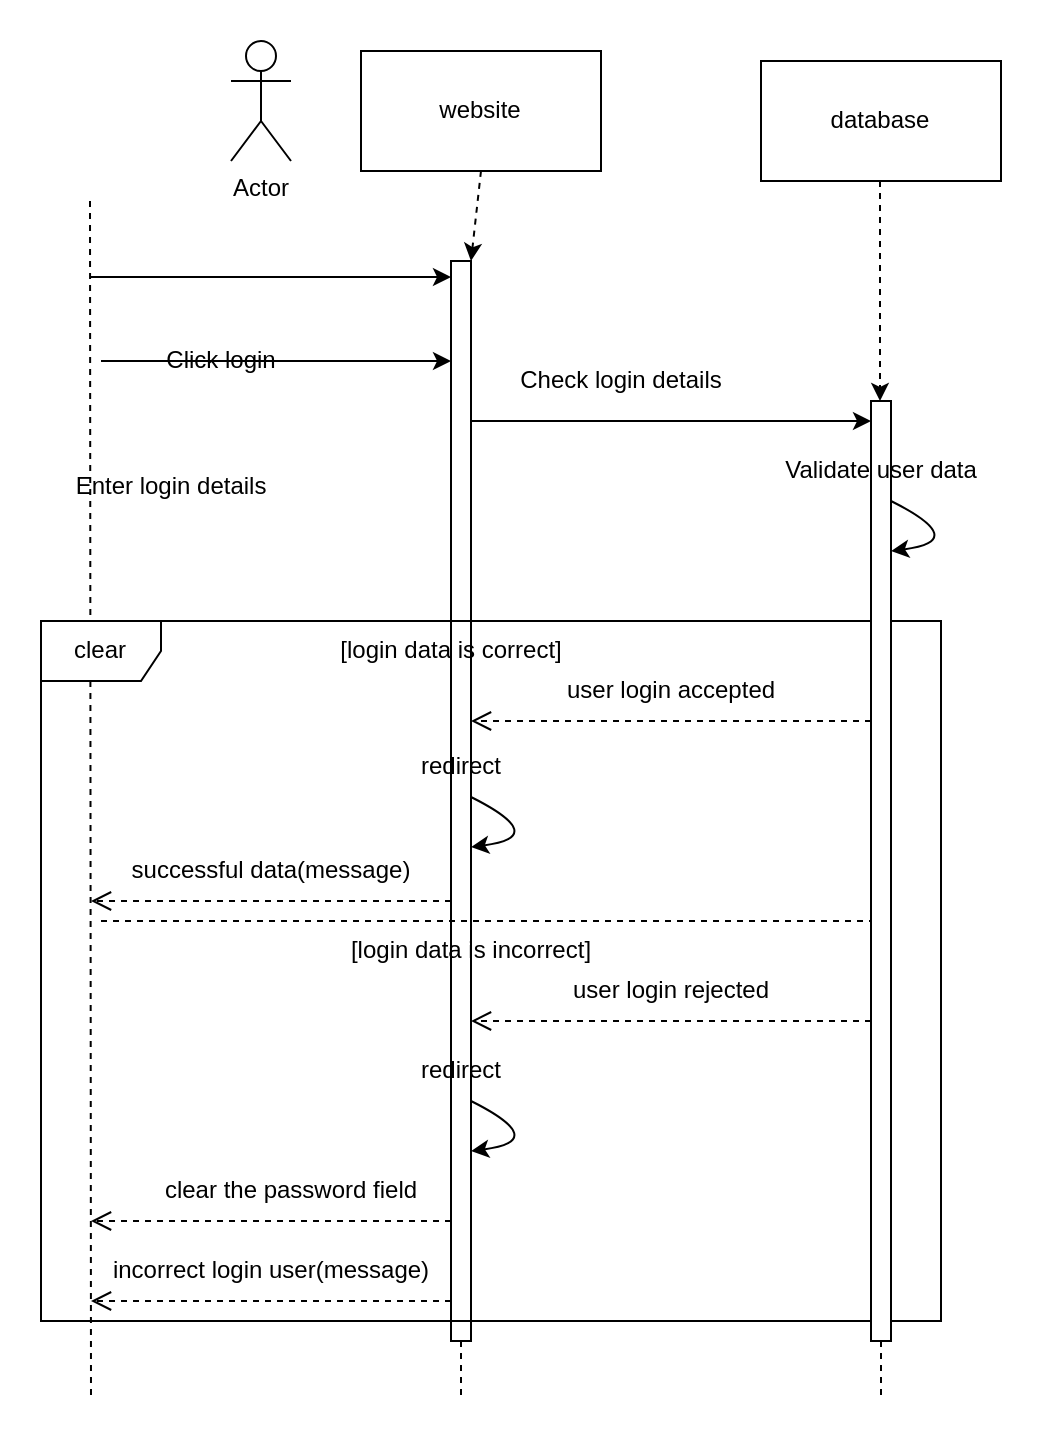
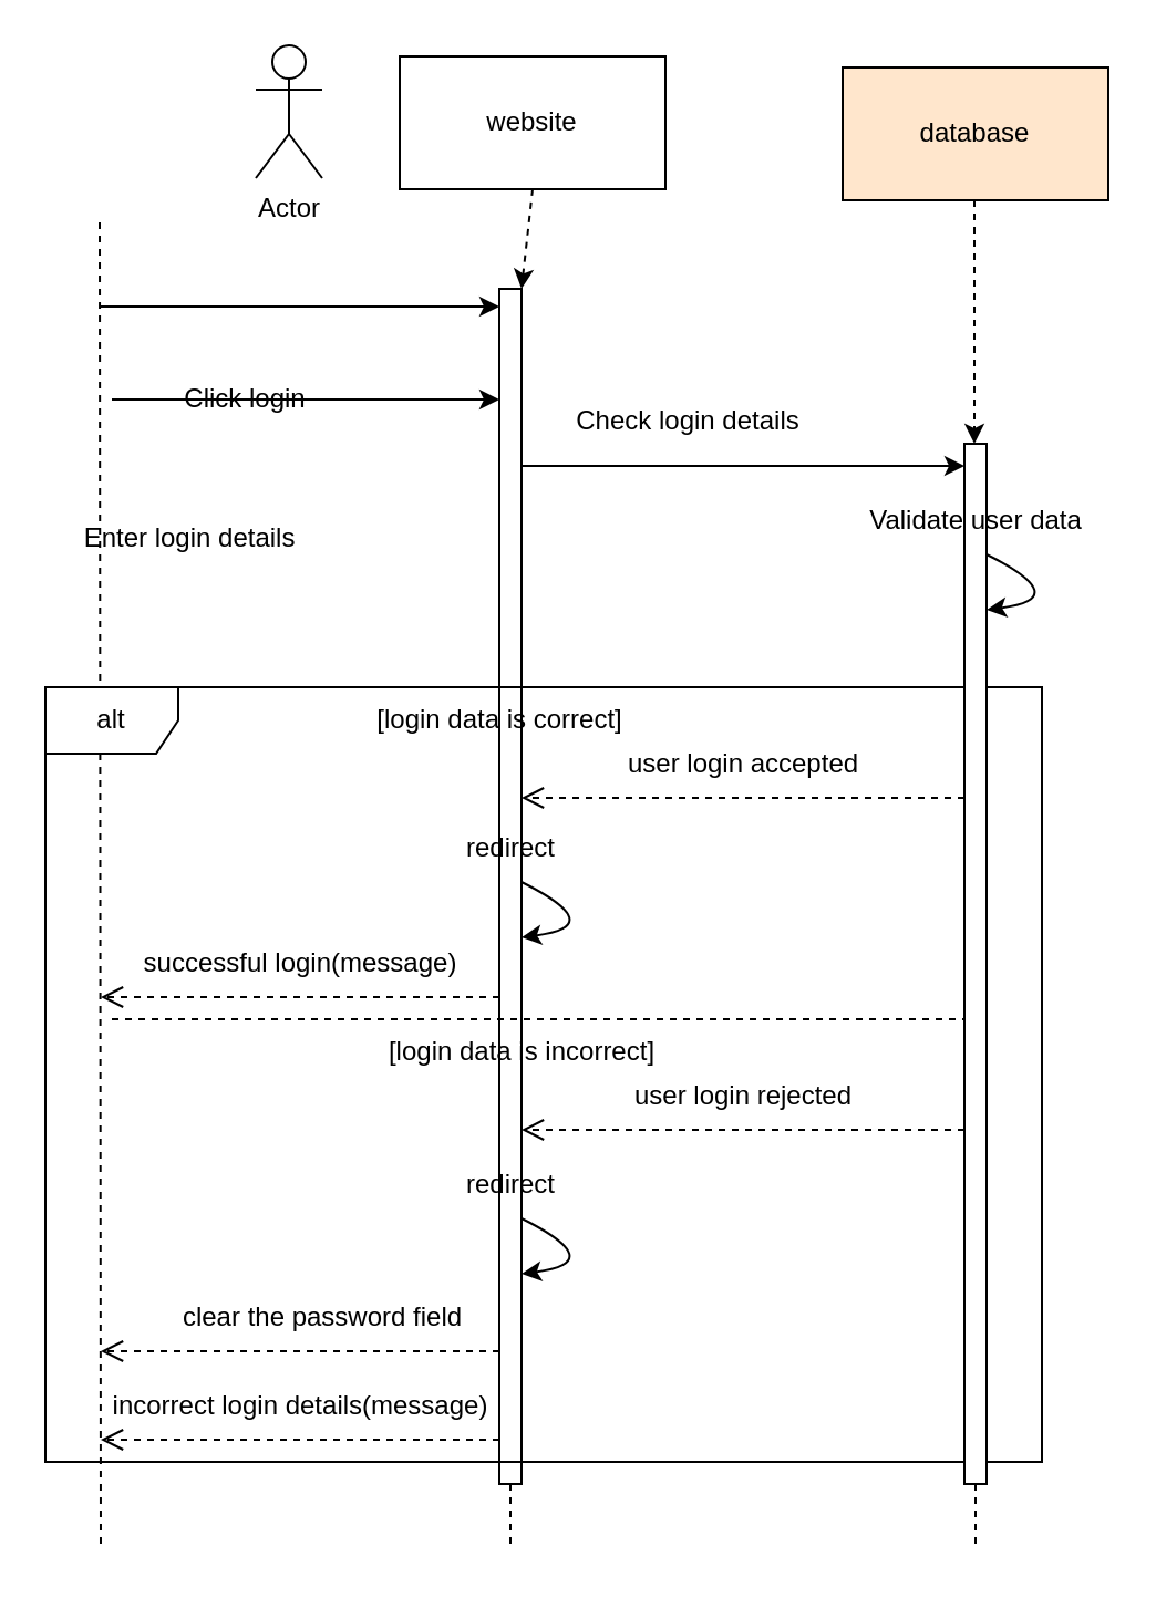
  <mxCell id="0" />
  <mxCell id="1" parent="0" />
  <mxCell id="2" value="" style="endArrow=classic;html=1;rounded=0;" parent="1" target="4" edge="1"><mxGeometry width="50" height="50" relative="1" as="geometry"><mxPoint x="50" y="180" as="sourcePoint" /><mxPoint x="230" y="180" as="targetPoint" /></mxGeometry></mxCell>
  <mxCell id="3" value="" style="endArrow=classic;html=1;rounded=0;" parent="1" edge="1"><mxGeometry width="50" height="50" relative="1" as="geometry"><mxPoint x="45" y="138" as="sourcePoint" /><mxPoint x="225" y="138" as="targetPoint" /></mxGeometry></mxCell>
  <mxCell id="4" value="" style="html=1;points=[];perimeter=orthogonalPerimeter;outlineConnect=0;targetShapes=umlLifeline;portConstraint=eastwest;newEdgeStyle={&quot;edgeStyle&quot;:&quot;elbowEdgeStyle&quot;,&quot;elbow&quot;:&quot;vertical&quot;,&quot;curved&quot;:0,&quot;rounded&quot;:0};" parent="1" vertex="1"><mxGeometry x="225" y="130" width="10" height="540" as="geometry" /></mxCell>
  <mxCell id="5" value="Actor" style="shape=umlActor;verticalLabelPosition=bottom;verticalAlign=top;html=1;outlineConnect=0;" parent="1" vertex="1"><mxGeometry x="115" y="20" width="30" height="60" as="geometry" /></mxCell>
  <mxCell id="6" value="website" style="rounded=0;whiteSpace=wrap;html=1;" parent="1" vertex="1"><mxGeometry x="180" y="25" width="120" height="60" as="geometry" /></mxCell>
- <mxCell id="7" value="database" style="rounded=0;whiteSpace=wrap;html=1;" parent="1" vertex="1"><mxGeometry x="380" y="30" width="120" height="60" as="geometry" /></mxCell>
+ <mxCell id="7" value="database" style="rounded=0;whiteSpace=wrap;html=1;fillColor=#ffe6cc;" parent="1" vertex="1"><mxGeometry x="380" y="30" width="120" height="60" as="geometry" /></mxCell>
  <mxCell id="8" value="" style="endArrow=none;html=1;rounded=0;exitX=0.5;exitY=1;exitDx=0;exitDy=0;dashed=1;endFill=0;" parent="1" source="4" edge="1"><mxGeometry width="50" height="50" relative="1" as="geometry"><mxPoint x="340" y="290" as="sourcePoint" /><mxPoint x="230" y="700" as="targetPoint" /></mxGeometry></mxCell>
  <mxCell id="9" value="" style="endArrow=none;html=1;rounded=0;exitX=0.5;exitY=1;exitDx=0;exitDy=0;dashed=1;endFill=0;" parent="1" source="36" edge="1"><mxGeometry width="50" height="50" relative="1" as="geometry"><mxPoint x="439.5" y="90" as="sourcePoint" /><mxPoint x="440" y="700" as="targetPoint" /></mxGeometry></mxCell>
  <mxCell id="10" value="" style="endArrow=none;html=1;rounded=0;exitX=0.5;exitY=1;exitDx=0;exitDy=0;dashed=1;endFill=0;" parent="1" edge="1"><mxGeometry width="50" height="50" relative="1" as="geometry"><mxPoint x="44.5" y="100" as="sourcePoint" /><mxPoint x="45" y="700" as="targetPoint" /></mxGeometry></mxCell>
  <mxCell id="11" value="Enter login details" style="text;html=1;align=center;verticalAlign=middle;resizable=0;points=[];autosize=1;strokeColor=none;fillColor=none;" parent="1" vertex="1"><mxGeometry x="25" y="228" width="120" height="30" as="geometry" /></mxCell>
  <mxCell id="12" value="Click login" style="text;html=1;align=center;verticalAlign=middle;resizable=0;points=[];autosize=1;strokeColor=none;fillColor=none;" parent="1" vertex="1"><mxGeometry x="70" y="165" width="80" height="30" as="geometry" /></mxCell>
  <mxCell id="13" value="" style="endArrow=classic;html=1;rounded=0;" parent="1" edge="1"><mxGeometry width="50" height="50" relative="1" as="geometry"><mxPoint x="235" y="210" as="sourcePoint" /><mxPoint x="435" y="210" as="targetPoint" /></mxGeometry></mxCell>
  <mxCell id="14" value="Check login details" style="text;html=1;align=center;verticalAlign=middle;resizable=0;points=[];autosize=1;strokeColor=none;fillColor=none;" parent="1" vertex="1"><mxGeometry x="245" y="175" width="130" height="30" as="geometry" /></mxCell>
- <mxCell id="15" value="clear" style="shape=umlFrame;whiteSpace=wrap;html=1;pointerEvents=0;" parent="1" vertex="1"><mxGeometry x="20" y="310" width="450" height="350" as="geometry" /></mxCell>
+ <mxCell id="15" value="alt" style="shape=umlFrame;whiteSpace=wrap;html=1;pointerEvents=0;" parent="1" vertex="1"><mxGeometry x="20" y="310" width="450" height="350" as="geometry" /></mxCell>
  <mxCell id="16" value="" style="html=1;verticalAlign=bottom;endArrow=open;dashed=1;endSize=8;edgeStyle=elbowEdgeStyle;elbow=vertical;curved=0;rounded=0;" parent="1" edge="1"><mxGeometry y="-10" relative="1" as="geometry"><mxPoint x="435" y="360" as="sourcePoint" /><mxPoint x="235" y="360" as="targetPoint" /><mxPoint as="offset" /></mxGeometry></mxCell>
  <mxCell id="17" value="user login accepted" style="text;html=1;align=center;verticalAlign=middle;resizable=0;points=[];autosize=1;strokeColor=none;fillColor=none;" parent="1" vertex="1"><mxGeometry x="270" y="330" width="130" height="30" as="geometry" /></mxCell>
  <mxCell id="18" value="redirect" style="text;html=1;align=center;verticalAlign=middle;resizable=0;points=[];autosize=1;strokeColor=none;fillColor=none;" parent="1" vertex="1"><mxGeometry x="200" y="368" width="60" height="30" as="geometry" /></mxCell>
  <mxCell id="19" value="" style="html=1;verticalAlign=bottom;endArrow=open;dashed=1;endSize=8;edgeStyle=elbowEdgeStyle;elbow=vertical;curved=0;rounded=0;" parent="1" edge="1"><mxGeometry y="-10" relative="1" as="geometry"><mxPoint x="225" y="450" as="sourcePoint" /><mxPoint x="45" y="450" as="targetPoint" /><mxPoint as="offset" /></mxGeometry></mxCell>
- <mxCell id="20" value="successful data(message)" style="text;html=1;align=center;verticalAlign=middle;resizable=0;points=[];autosize=1;strokeColor=none;fillColor=none;" parent="1" vertex="1"><mxGeometry x="50" y="420" width="170" height="30" as="geometry" /></mxCell>
+ <mxCell id="20" value="successful login(message)" style="text;html=1;align=center;verticalAlign=middle;resizable=0;points=[];autosize=1;strokeColor=none;fillColor=none;" parent="1" vertex="1"><mxGeometry x="50" y="420" width="170" height="30" as="geometry" /></mxCell>
  <mxCell id="21" value="" style="endArrow=classic;html=1;curved=1;" parent="1" edge="1"><mxGeometry width="50" height="50" relative="1" as="geometry"><mxPoint x="235" y="398" as="sourcePoint" /><mxPoint x="235" y="423" as="targetPoint" /><Array as="points"><mxPoint x="275" y="418" /></Array></mxGeometry></mxCell>
  <mxCell id="22" value="" style="endArrow=classic;html=1;curved=1;" parent="1" edge="1"><mxGeometry width="50" height="50" relative="1" as="geometry"><mxPoint x="445" y="250" as="sourcePoint" /><mxPoint x="445" y="275" as="targetPoint" /><Array as="points"><mxPoint x="485" y="270" /></Array></mxGeometry></mxCell>
  <mxCell id="23" value="" style="endArrow=none;dashed=1;html=1;rounded=0;" parent="1" edge="1"><mxGeometry width="50" height="50" relative="1" as="geometry"><mxPoint x="50" y="460" as="sourcePoint" /><mxPoint x="440" y="460" as="targetPoint" /></mxGeometry></mxCell>
  <mxCell id="24" value="[login data is incorrect]" style="text;html=1;align=center;verticalAlign=middle;resizable=0;points=[];autosize=1;strokeColor=none;fillColor=none;" parent="1" vertex="1"><mxGeometry x="160" y="460" width="150" height="30" as="geometry" /></mxCell>
  <mxCell id="25" value="" style="html=1;verticalAlign=bottom;endArrow=open;dashed=1;endSize=8;edgeStyle=elbowEdgeStyle;elbow=vertical;curved=0;rounded=0;" parent="1" edge="1"><mxGeometry y="-10" relative="1" as="geometry"><mxPoint x="435" y="510" as="sourcePoint" /><mxPoint x="235" y="510" as="targetPoint" /><mxPoint as="offset" /></mxGeometry></mxCell>
  <mxCell id="26" value="user login rejected" style="text;html=1;align=center;verticalAlign=middle;resizable=0;points=[];autosize=1;strokeColor=none;fillColor=none;" parent="1" vertex="1"><mxGeometry x="270" y="480" width="130" height="30" as="geometry" /></mxCell>
  <mxCell id="27" value="" style="endArrow=classic;html=1;curved=1;" parent="1" edge="1"><mxGeometry width="50" height="50" relative="1" as="geometry"><mxPoint x="235" y="550" as="sourcePoint" /><mxPoint x="235" y="575" as="targetPoint" /><Array as="points"><mxPoint x="275" y="570" /></Array></mxGeometry></mxCell>
  <mxCell id="28" value="redirect" style="text;html=1;align=center;verticalAlign=middle;resizable=0;points=[];autosize=1;strokeColor=none;fillColor=none;" parent="1" vertex="1"><mxGeometry x="200" y="520" width="60" height="30" as="geometry" /></mxCell>
  <mxCell id="29" value="" style="html=1;verticalAlign=bottom;endArrow=open;dashed=1;endSize=8;edgeStyle=elbowEdgeStyle;elbow=vertical;curved=0;rounded=0;" parent="1" edge="1"><mxGeometry y="-10" relative="1" as="geometry"><mxPoint x="225" y="610" as="sourcePoint" /><mxPoint x="45" y="610" as="targetPoint" /><mxPoint as="offset" /></mxGeometry></mxCell>
  <mxCell id="30" value="clear the password field" style="text;html=1;align=center;verticalAlign=middle;resizable=0;points=[];autosize=1;strokeColor=none;fillColor=none;" parent="1" vertex="1"><mxGeometry x="70" y="580" width="150" height="30" as="geometry" /></mxCell>
  <mxCell id="31" value="" style="html=1;verticalAlign=bottom;endArrow=open;dashed=1;endSize=8;edgeStyle=elbowEdgeStyle;elbow=vertical;curved=0;rounded=0;" parent="1" edge="1"><mxGeometry y="-10" relative="1" as="geometry"><mxPoint x="225" y="650" as="sourcePoint" /><mxPoint x="45" y="650" as="targetPoint" /><mxPoint as="offset" /></mxGeometry></mxCell>
- <mxCell id="32" value="incorrect login user(message)" style="text;html=1;align=center;verticalAlign=middle;resizable=0;points=[];autosize=1;strokeColor=none;fillColor=none;" parent="1" vertex="1"><mxGeometry x="35" y="620" width="200" height="30" as="geometry" /></mxCell>
+ <mxCell id="32" value="incorrect login details(message)" style="text;html=1;align=center;verticalAlign=middle;resizable=0;points=[];autosize=1;strokeColor=none;fillColor=none;" parent="1" vertex="1"><mxGeometry x="35" y="620" width="200" height="30" as="geometry" /></mxCell>
  <mxCell id="33" value="" style="endArrow=classic;html=1;rounded=0;exitX=0.5;exitY=1;exitDx=0;exitDy=0;dashed=1;" parent="1" source="6" target="4" edge="1"><mxGeometry width="50" height="50" relative="1" as="geometry"><mxPoint x="230" y="90" as="sourcePoint" /><mxPoint x="230" y="700" as="targetPoint" /></mxGeometry></mxCell>
  <mxCell id="34" value="[login data is correct]" style="text;html=1;align=center;verticalAlign=middle;resizable=0;points=[];autosize=1;strokeColor=none;fillColor=none;shadow=1;" parent="1" vertex="1"><mxGeometry x="155" y="310" width="140" height="30" as="geometry" /></mxCell>
  <mxCell id="35" value="" style="endArrow=classic;html=1;rounded=0;exitX=0.5;exitY=1;exitDx=0;exitDy=0;dashed=1;" parent="1" target="36" edge="1"><mxGeometry width="50" height="50" relative="1" as="geometry"><mxPoint x="439.5" y="90" as="sourcePoint" /><mxPoint x="440" y="700" as="targetPoint" /></mxGeometry></mxCell>
  <mxCell id="36" value="" style="html=1;points=[];perimeter=orthogonalPerimeter;outlineConnect=0;targetShapes=umlLifeline;portConstraint=eastwest;newEdgeStyle={&quot;edgeStyle&quot;:&quot;elbowEdgeStyle&quot;,&quot;elbow&quot;:&quot;vertical&quot;,&quot;curved&quot;:0,&quot;rounded&quot;:0};" parent="1" vertex="1"><mxGeometry x="435" y="200" width="10" height="470" as="geometry" /></mxCell>
  <mxCell id="37" value="Validate user data" style="text;html=1;align=center;verticalAlign=middle;resizable=0;points=[];autosize=1;strokeColor=none;fillColor=none;" parent="1" vertex="1"><mxGeometry x="380" y="220" width="120" height="30" as="geometry" /></mxCell>
